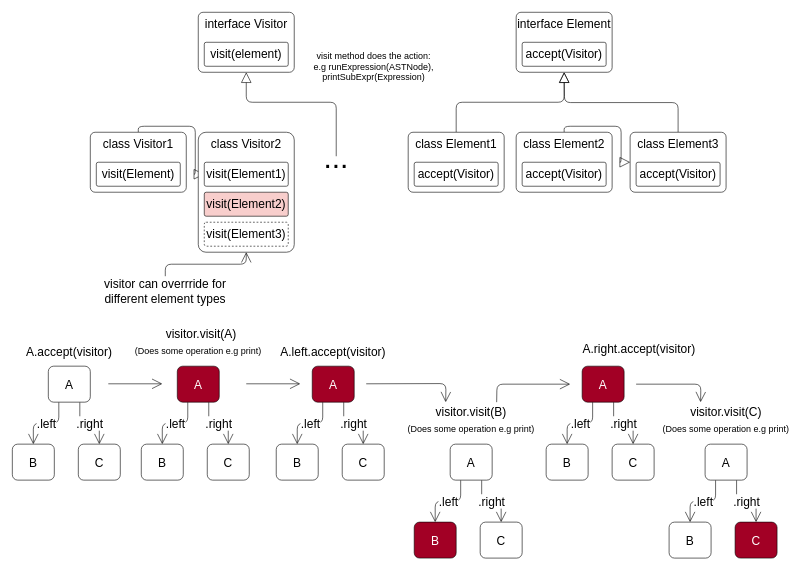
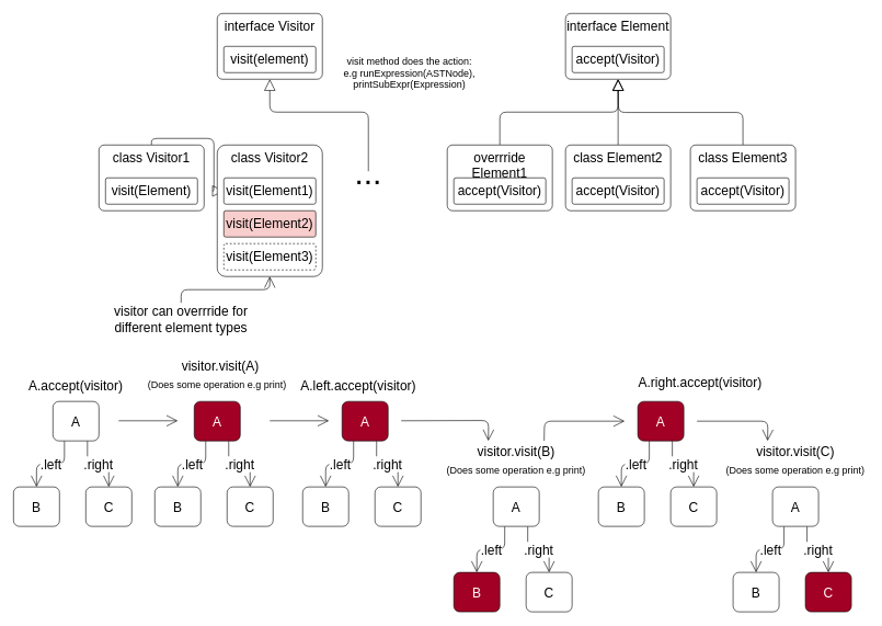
  <mxCell id="0" />
  <mxCell id="1" parent="0" />
  <mxCell id="2" value="interface Visitor" style="rounded=1;whiteSpace=wrap;html=1;arcSize=8;fontSize=20;verticalAlign=top;strokeColor=#000000;" vertex="1" parent="1"><mxGeometry x="330" y="20" width="160" height="100" as="geometry" /></mxCell>
  <mxCell id="3" value="visit(element)" style="rounded=1;whiteSpace=wrap;html=1;arcSize=8;fontSize=20;verticalAlign=top;strokeColor=#000000;" vertex="1" parent="1"><mxGeometry x="340" y="70" width="140" height="40" as="geometry" /></mxCell>
  <mxCell id="4" style="edgeStyle=orthogonalEdgeStyle;html=1;exitX=0.5;exitY=0;exitDx=0;exitDy=0;fontSize=20;endArrow=block;endFill=0;endSize=15;" edge="1" parent="1" source="5" target="8"><mxGeometry relative="1" as="geometry" /></mxCell>
  <mxCell id="5" value="class Visitor1" style="rounded=1;whiteSpace=wrap;html=1;arcSize=8;fontSize=20;verticalAlign=top;strokeColor=#000000;" vertex="1" parent="1"><mxGeometry x="150" y="220" width="160" height="100" as="geometry" /></mxCell>
  <mxCell id="6" value="visit(Element)" style="rounded=1;whiteSpace=wrap;html=1;arcSize=8;fontSize=20;verticalAlign=top;strokeColor=#000000;" vertex="1" parent="1"><mxGeometry x="160" y="270" width="140" height="40" as="geometry" /></mxCell>
  <mxCell id="7" value="class Visitor2" style="rounded=1;whiteSpace=wrap;html=1;arcSize=8;fontSize=20;verticalAlign=top;strokeColor=#000000;" vertex="1" parent="1"><mxGeometry x="330" y="220" width="160" height="200" as="geometry" /></mxCell>
  <mxCell id="8" value="visit(Element1)" style="rounded=1;whiteSpace=wrap;html=1;arcSize=8;fontSize=20;verticalAlign=top;strokeColor=#000000;" vertex="1" parent="1"><mxGeometry x="340" y="270" width="140" height="40" as="geometry" /></mxCell>
  <mxCell id="9" style="edgeStyle=orthogonalEdgeStyle;html=1;exitX=0.5;exitY=0;exitDx=0;exitDy=0;entryX=0.5;entryY=1;entryDx=0;entryDy=0;fontSize=50;endArrow=block;endFill=0;endSize=15;" edge="1" parent="1" source="10" target="2"><mxGeometry relative="1" as="geometry"><Array as="points"><mxPoint x="560" y="170" /><mxPoint x="410" y="170" /></Array></mxGeometry></mxCell>
  <mxCell id="10" value="..." style="text;html=1;strokeColor=none;fillColor=none;align=center;verticalAlign=bottom;whiteSpace=wrap;rounded=0;fontSize=50;" vertex="1" parent="1"><mxGeometry x="530" y="260" width="60" height="35" as="geometry" /></mxCell>
  <mxCell id="11" value="interface Element" style="rounded=1;whiteSpace=wrap;html=1;arcSize=8;fontSize=20;verticalAlign=top;strokeColor=#000000;" vertex="1" parent="1"><mxGeometry x="860" y="20" width="160" height="100" as="geometry" /></mxCell>
  <mxCell id="12" value="accept(Visitor)" style="rounded=1;whiteSpace=wrap;html=1;arcSize=8;fontSize=20;verticalAlign=top;strokeColor=#000000;" vertex="1" parent="1"><mxGeometry x="870" y="70" width="140" height="40" as="geometry" /></mxCell>
  <mxCell id="13" style="edgeStyle=orthogonalEdgeStyle;html=1;exitX=0.5;exitY=0;exitDx=0;exitDy=0;entryX=0.5;entryY=1;entryDx=0;entryDy=0;fontSize=50;endArrow=block;endFill=0;endSize=15;" edge="1" parent="1" source="14" target="11"><mxGeometry relative="1" as="geometry" /></mxCell>
- <mxCell id="14" value="class Element1" style="rounded=1;whiteSpace=wrap;html=1;arcSize=8;fontSize=20;verticalAlign=top;strokeColor=#000000;" vertex="1" parent="1"><mxGeometry x="680" y="220" width="160" height="100" as="geometry" /></mxCell>
+ <mxCell id="14" value="overrride Element1" style="rounded=1;whiteSpace=wrap;html=1;arcSize=8;fontSize=20;verticalAlign=top;strokeColor=#000000;" vertex="1" parent="1"><mxGeometry x="680" y="220" width="160" height="100" as="geometry" /></mxCell>
  <mxCell id="15" value="accept(Visitor)" style="rounded=1;whiteSpace=wrap;html=1;arcSize=8;fontSize=20;verticalAlign=top;strokeColor=#000000;" vertex="1" parent="1"><mxGeometry x="690" y="270" width="140" height="40" as="geometry" /></mxCell>
- <mxCell id="16" style="edgeStyle=orthogonalEdgeStyle;html=1;exitX=0.5;exitY=0;exitDx=0;exitDy=0;fontSize=50;endArrow=block;endFill=0;endSize=15;" edge="1" parent="1" source="17" target="21"><mxGeometry relative="1" as="geometry" /></mxCell>
+ <mxCell id="16" style="edgeStyle=orthogonalEdgeStyle;html=1;exitX=0.5;exitY=0;exitDx=0;exitDy=0;entryX=0.5;entryY=1;entryDx=0;entryDy=0;fontSize=50;endArrow=block;endFill=0;endSize=15;" edge="1" parent="1" source="17" target="11"><mxGeometry relative="1" as="geometry" /></mxCell>
  <mxCell id="17" value="class Element2" style="rounded=1;whiteSpace=wrap;html=1;arcSize=8;fontSize=20;verticalAlign=top;strokeColor=#000000;" vertex="1" parent="1"><mxGeometry x="860" y="220" width="160" height="100" as="geometry" /></mxCell>
  <mxCell id="18" value="accept(Visitor)" style="rounded=1;whiteSpace=wrap;html=1;arcSize=8;fontSize=20;verticalAlign=top;strokeColor=#000000;" vertex="1" parent="1"><mxGeometry x="870" y="270" width="140" height="40" as="geometry" /></mxCell>
  <mxCell id="19" value="visit(Element2)" style="rounded=1;whiteSpace=wrap;html=1;arcSize=8;fontSize=20;verticalAlign=top;strokeColor=#000000;fillColor=#f8cecc;" vertex="1" parent="1"><mxGeometry x="340" y="320" width="140" height="40" as="geometry" /></mxCell>
  <mxCell id="20" style="edgeStyle=orthogonalEdgeStyle;html=1;exitX=0.5;exitY=0;exitDx=0;exitDy=0;fontSize=50;endArrow=block;endFill=0;endSize=15;" edge="1" parent="1" source="21"><mxGeometry relative="1" as="geometry"><mxPoint x="940" y="120" as="targetPoint" /></mxGeometry></mxCell>
  <mxCell id="21" value="class Element3" style="rounded=1;whiteSpace=wrap;html=1;arcSize=8;fontSize=20;verticalAlign=top;strokeColor=#000000;" vertex="1" parent="1"><mxGeometry x="1050" y="220" width="160" height="100" as="geometry" /></mxCell>
  <mxCell id="22" value="accept(Visitor)" style="rounded=1;whiteSpace=wrap;html=1;arcSize=8;fontSize=20;verticalAlign=top;strokeColor=#000000;" vertex="1" parent="1"><mxGeometry x="1060" y="270" width="140" height="40" as="geometry" /></mxCell>
  <mxCell id="23" value="visit(Element3)" style="rounded=1;whiteSpace=wrap;html=1;arcSize=8;fontSize=20;verticalAlign=top;strokeColor=#000000;dashed=1;" vertex="1" parent="1"><mxGeometry x="340" y="370" width="140" height="40" as="geometry" /></mxCell>
  <mxCell id="24" style="edgeStyle=orthogonalEdgeStyle;html=1;exitX=0.5;exitY=0;exitDx=0;exitDy=0;entryX=0.5;entryY=1;entryDx=0;entryDy=0;fontSize=20;endArrow=open;endFill=0;endSize=15;" edge="1" parent="1" source="25" target="7"><mxGeometry relative="1" as="geometry" /></mxCell>
  <mxCell id="25" value="visitor can overrride for different element types" style="text;html=1;strokeColor=none;fillColor=none;align=center;verticalAlign=middle;whiteSpace=wrap;rounded=0;fontSize=20;" vertex="1" parent="1"><mxGeometry x="160" y="460" width="230" height="50" as="geometry" /></mxCell>
  <mxCell id="26" value=".left" style="edgeStyle=orthogonalEdgeStyle;html=1;exitX=0.25;exitY=1;exitDx=0;exitDy=0;entryX=0.5;entryY=0;entryDx=0;entryDy=0;fontSize=20;endArrow=open;endFill=0;endSize=15;" edge="1" parent="1" source="28" target="29"><mxGeometry relative="1" as="geometry" /></mxCell>
  <mxCell id="27" value=".right" style="edgeStyle=orthogonalEdgeStyle;html=1;exitX=0.75;exitY=1;exitDx=0;exitDy=0;entryX=0.5;entryY=0;entryDx=0;entryDy=0;fontSize=20;endArrow=open;endFill=0;endSize=15;" edge="1" parent="1" source="28" target="30"><mxGeometry relative="1" as="geometry" /></mxCell>
  <mxCell id="28" value="A" style="rounded=1;whiteSpace=wrap;html=1;fontSize=20;strokeColor=#000000;" vertex="1" parent="1"><mxGeometry x="80" y="610" width="70" height="60" as="geometry" /></mxCell>
  <mxCell id="29" value="B" style="rounded=1;whiteSpace=wrap;html=1;fontSize=20;strokeColor=#000000;" vertex="1" parent="1"><mxGeometry x="20" y="740" width="70" height="60" as="geometry" /></mxCell>
  <mxCell id="30" value="C" style="rounded=1;whiteSpace=wrap;html=1;fontSize=20;strokeColor=#000000;" vertex="1" parent="1"><mxGeometry x="130" y="740" width="70" height="60" as="geometry" /></mxCell>
  <mxCell id="31" value="A.accept(visitor)" style="text;html=1;strokeColor=none;fillColor=none;align=center;verticalAlign=middle;whiteSpace=wrap;rounded=0;fontSize=20;" vertex="1" parent="1"><mxGeometry x="30" y="570" width="170" height="30" as="geometry" /></mxCell>
  <mxCell id="32" value=".left" style="edgeStyle=orthogonalEdgeStyle;html=1;exitX=0.25;exitY=1;exitDx=0;exitDy=0;entryX=0.5;entryY=0;entryDx=0;entryDy=0;fontSize=20;endArrow=open;endFill=0;endSize=15;" edge="1" parent="1" source="34" target="35"><mxGeometry relative="1" as="geometry" /></mxCell>
  <mxCell id="33" value=".right" style="edgeStyle=orthogonalEdgeStyle;html=1;exitX=0.75;exitY=1;exitDx=0;exitDy=0;entryX=0.5;entryY=0;entryDx=0;entryDy=0;fontSize=20;endArrow=open;endFill=0;endSize=15;" edge="1" parent="1" source="34" target="36"><mxGeometry relative="1" as="geometry" /></mxCell>
  <mxCell id="34" value="A" style="rounded=1;whiteSpace=wrap;html=1;fontSize=20;fillColor=#a20025;fontColor=#ffffff;strokeColor=#000000;" vertex="1" parent="1"><mxGeometry x="295" y="610" width="70" height="60" as="geometry" /></mxCell>
  <mxCell id="35" value="B" style="rounded=1;whiteSpace=wrap;html=1;fontSize=20;strokeColor=#000000;" vertex="1" parent="1"><mxGeometry x="235" y="740" width="70" height="60" as="geometry" /></mxCell>
  <mxCell id="36" value="C" style="rounded=1;whiteSpace=wrap;html=1;fontSize=20;strokeColor=#000000;" vertex="1" parent="1"><mxGeometry x="345" y="740" width="70" height="60" as="geometry" /></mxCell>
  <mxCell id="37" value="visitor.visit(A)" style="text;html=1;strokeColor=none;fillColor=none;align=center;verticalAlign=middle;whiteSpace=wrap;rounded=0;fontSize=20;" vertex="1" parent="1"><mxGeometry x="250" y="540" width="170" height="30" as="geometry" /></mxCell>
  <mxCell id="38" value="(Does some operation e.g print)" style="text;html=1;strokeColor=none;fillColor=none;align=center;verticalAlign=middle;whiteSpace=wrap;rounded=0;fontSize=15;" vertex="1" parent="1"><mxGeometry x="220" y="570" width="220" height="30" as="geometry" /></mxCell>
  <mxCell id="39" value=".left" style="edgeStyle=orthogonalEdgeStyle;html=1;exitX=0.25;exitY=1;exitDx=0;exitDy=0;entryX=0.5;entryY=0;entryDx=0;entryDy=0;fontSize=20;endArrow=open;endFill=0;endSize=15;" edge="1" parent="1" source="41" target="42"><mxGeometry relative="1" as="geometry" /></mxCell>
  <mxCell id="40" value=".right" style="edgeStyle=orthogonalEdgeStyle;html=1;exitX=0.75;exitY=1;exitDx=0;exitDy=0;entryX=0.5;entryY=0;entryDx=0;entryDy=0;fontSize=20;endArrow=open;endFill=0;endSize=15;" edge="1" parent="1" source="41" target="43"><mxGeometry relative="1" as="geometry" /></mxCell>
  <mxCell id="41" value="A" style="rounded=1;whiteSpace=wrap;html=1;fontSize=20;fillColor=#a20025;fontColor=#ffffff;strokeColor=#000000;" vertex="1" parent="1"><mxGeometry x="520" y="610" width="70" height="60" as="geometry" /></mxCell>
  <mxCell id="42" value="B" style="rounded=1;whiteSpace=wrap;html=1;fontSize=20;strokeColor=#000000;" vertex="1" parent="1"><mxGeometry x="460" y="740" width="70" height="60" as="geometry" /></mxCell>
  <mxCell id="43" value="C" style="rounded=1;whiteSpace=wrap;html=1;fontSize=20;strokeColor=#000000;" vertex="1" parent="1"><mxGeometry x="570" y="740" width="70" height="60" as="geometry" /></mxCell>
- <mxCell id="44" value="A.left.accept(visitor)" style="text;html=1;strokeColor=none;fillColor=none;align=center;verticalAlign=middle;whiteSpace=wrap;rounded=0;fontSize=20;" vertex="1" parent="1"><mxGeometry x="470" y="570" width="170" height="30" as="geometry" /></mxCell>
+ <mxCell id="44" value="A.left.accept(visitor)" style="text;html=1;strokeColor=none;fillColor=none;align=center;verticalAlign=middle;whiteSpace=wrap;rounded=0;fontSize=20;" vertex="1" parent="1"><mxGeometry x="460" y="570" width="170" height="30" as="geometry" /></mxCell>
  <mxCell id="45" value=".left" style="edgeStyle=orthogonalEdgeStyle;html=1;exitX=0.25;exitY=1;exitDx=0;exitDy=0;entryX=0.5;entryY=0;entryDx=0;entryDy=0;fontSize=20;endArrow=open;endFill=0;endSize=15;" edge="1" parent="1" source="47" target="48"><mxGeometry relative="1" as="geometry" /></mxCell>
  <mxCell id="46" value=".right" style="edgeStyle=orthogonalEdgeStyle;html=1;exitX=0.75;exitY=1;exitDx=0;exitDy=0;entryX=0.5;entryY=0;entryDx=0;entryDy=0;fontSize=20;endArrow=open;endFill=0;endSize=15;" edge="1" parent="1" source="47" target="49"><mxGeometry relative="1" as="geometry" /></mxCell>
  <mxCell id="47" value="A" style="rounded=1;whiteSpace=wrap;html=1;fontSize=20;strokeColor=#000000;" vertex="1" parent="1"><mxGeometry x="750" y="740" width="70" height="60" as="geometry" /></mxCell>
  <mxCell id="48" value="B" style="rounded=1;whiteSpace=wrap;html=1;fontSize=20;fillColor=#a20025;fontColor=#ffffff;strokeColor=#000000;" vertex="1" parent="1"><mxGeometry x="690" y="870" width="70" height="60" as="geometry" /></mxCell>
  <mxCell id="49" value="C" style="rounded=1;whiteSpace=wrap;html=1;fontSize=20;strokeColor=#000000;" vertex="1" parent="1"><mxGeometry x="800" y="870" width="70" height="60" as="geometry" /></mxCell>
  <mxCell id="50" value="visitor.visit(B)" style="text;html=1;strokeColor=none;fillColor=none;align=center;verticalAlign=middle;whiteSpace=wrap;rounded=0;fontSize=20;" vertex="1" parent="1"><mxGeometry x="700" y="670" width="170" height="30" as="geometry" /></mxCell>
  <mxCell id="51" value="(Does some operation e.g print)" style="text;html=1;strokeColor=none;fillColor=none;align=center;verticalAlign=middle;whiteSpace=wrap;rounded=0;fontSize=15;" vertex="1" parent="1"><mxGeometry x="675" y="700" width="220" height="30" as="geometry" /></mxCell>
  <mxCell id="52" value=".left" style="edgeStyle=orthogonalEdgeStyle;html=1;exitX=0.25;exitY=1;exitDx=0;exitDy=0;entryX=0.5;entryY=0;entryDx=0;entryDy=0;fontSize=20;endArrow=open;endFill=0;endSize=15;" edge="1" parent="1" source="54" target="55"><mxGeometry relative="1" as="geometry" /></mxCell>
  <mxCell id="53" value=".right" style="edgeStyle=orthogonalEdgeStyle;html=1;exitX=0.75;exitY=1;exitDx=0;exitDy=0;entryX=0.5;entryY=0;entryDx=0;entryDy=0;fontSize=20;endArrow=open;endFill=0;endSize=15;" edge="1" parent="1" source="54" target="56"><mxGeometry relative="1" as="geometry" /></mxCell>
  <mxCell id="54" value="A" style="rounded=1;whiteSpace=wrap;html=1;fontSize=20;fillColor=#a20025;fontColor=#ffffff;strokeColor=#000000;" vertex="1" parent="1"><mxGeometry x="970" y="610" width="70" height="60" as="geometry" /></mxCell>
  <mxCell id="55" value="B" style="rounded=1;whiteSpace=wrap;html=1;fontSize=20;strokeColor=#000000;" vertex="1" parent="1"><mxGeometry x="910" y="740" width="70" height="60" as="geometry" /></mxCell>
  <mxCell id="56" value="C" style="rounded=1;whiteSpace=wrap;html=1;fontSize=20;strokeColor=#000000;" vertex="1" parent="1"><mxGeometry x="1020" y="740" width="70" height="60" as="geometry" /></mxCell>
  <mxCell id="57" value="A.right.accept(visitor)" style="text;html=1;strokeColor=none;fillColor=none;align=center;verticalAlign=middle;whiteSpace=wrap;rounded=0;fontSize=20;" vertex="1" parent="1"><mxGeometry x="980" y="565" width="170" height="30" as="geometry" /></mxCell>
  <mxCell id="58" value=".left" style="edgeStyle=orthogonalEdgeStyle;html=1;exitX=0.25;exitY=1;exitDx=0;exitDy=0;entryX=0.5;entryY=0;entryDx=0;entryDy=0;fontSize=20;endArrow=open;endFill=0;endSize=15;" edge="1" parent="1" source="60" target="61"><mxGeometry relative="1" as="geometry" /></mxCell>
  <mxCell id="59" value=".right" style="edgeStyle=orthogonalEdgeStyle;html=1;exitX=0.75;exitY=1;exitDx=0;exitDy=0;entryX=0.5;entryY=0;entryDx=0;entryDy=0;fontSize=20;endArrow=open;endFill=0;endSize=15;" edge="1" parent="1" source="60" target="62"><mxGeometry relative="1" as="geometry" /></mxCell>
  <mxCell id="60" value="A" style="rounded=1;whiteSpace=wrap;html=1;fontSize=20;strokeColor=#000000;" vertex="1" parent="1"><mxGeometry x="1175" y="740" width="70" height="60" as="geometry" /></mxCell>
  <mxCell id="61" value="B" style="rounded=1;whiteSpace=wrap;html=1;fontSize=20;strokeColor=#000000;" vertex="1" parent="1"><mxGeometry x="1115" y="870" width="70" height="60" as="geometry" /></mxCell>
  <mxCell id="62" value="C" style="rounded=1;whiteSpace=wrap;html=1;fontSize=20;fillColor=#a20025;fontColor=#ffffff;strokeColor=#000000;" vertex="1" parent="1"><mxGeometry x="1225" y="870" width="70" height="60" as="geometry" /></mxCell>
  <mxCell id="63" value="visitor.visit(C)" style="text;html=1;strokeColor=none;fillColor=none;align=center;verticalAlign=middle;whiteSpace=wrap;rounded=0;fontSize=20;" vertex="1" parent="1"><mxGeometry x="1125" y="670" width="170" height="30" as="geometry" /></mxCell>
  <mxCell id="64" value="(Does some operation e.g print)" style="text;html=1;strokeColor=none;fillColor=none;align=center;verticalAlign=middle;whiteSpace=wrap;rounded=0;fontSize=15;" vertex="1" parent="1"><mxGeometry x="1100" y="700" width="220" height="30" as="geometry" /></mxCell>
  <mxCell id="65" value="visit method does the action:&lt;br&gt;e.g runExpression(ASTNode),&lt;br&gt;printSubExpr(Expression)" style="text;html=1;strokeColor=none;fillColor=none;align=center;verticalAlign=middle;whiteSpace=wrap;rounded=0;fontSize=15;" vertex="1" parent="1"><mxGeometry x="515" y="70" width="215" height="80" as="geometry" /></mxCell>
  <mxCell id="66" value="" style="endArrow=open;html=1;fontSize=15;endSize=15;endFill=0;" edge="1" parent="1"><mxGeometry width="50" height="50" relative="1" as="geometry"><mxPoint x="180" y="639.41" as="sourcePoint" /><mxPoint x="270" y="639.41" as="targetPoint" /></mxGeometry></mxCell>
  <mxCell id="67" value="" style="endArrow=open;html=1;fontSize=15;endSize=15;endFill=0;" edge="1" parent="1"><mxGeometry width="50" height="50" relative="1" as="geometry"><mxPoint x="410" y="639.41" as="sourcePoint" /><mxPoint x="500" y="639.41" as="targetPoint" /></mxGeometry></mxCell>
  <mxCell id="68" value="" style="endArrow=open;html=1;fontSize=15;endSize=15;endFill=0;entryX=0.25;entryY=0;entryDx=0;entryDy=0;" edge="1" parent="1" target="50"><mxGeometry width="50" height="50" relative="1" as="geometry"><mxPoint x="610" y="639.41" as="sourcePoint" /><mxPoint x="740" y="660" as="targetPoint" /><Array as="points"><mxPoint x="743" y="639" /></Array></mxGeometry></mxCell>
  <mxCell id="69" value="" style="endArrow=open;html=1;fontSize=15;endSize=15;endFill=0;exitX=0.75;exitY=0;exitDx=0;exitDy=0;" edge="1" parent="1" source="50"><mxGeometry width="50" height="50" relative="1" as="geometry"><mxPoint x="620" y="649.41" as="sourcePoint" /><mxPoint x="950" y="640" as="targetPoint" /><Array as="points"><mxPoint x="828" y="640" /></Array></mxGeometry></mxCell>
  <mxCell id="70" value="" style="endArrow=open;html=1;fontSize=15;endSize=15;endFill=0;entryX=0.25;entryY=0;entryDx=0;entryDy=0;" edge="1" parent="1" target="63"><mxGeometry width="50" height="50" relative="1" as="geometry"><mxPoint x="1060" y="640" as="sourcePoint" /><mxPoint x="752.5" y="680" as="targetPoint" /><Array as="points"><mxPoint x="1168" y="640" /></Array></mxGeometry></mxCell>
